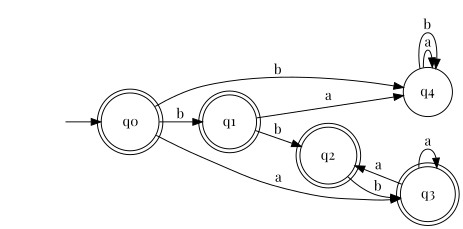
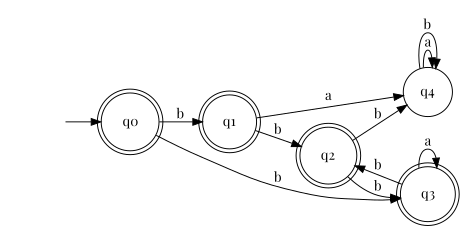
  digraph {
    fontname="Playfair Display"
    rankdir=LR
    node [fontname="Playfair Display" shape=doublecircle]
    edge [fontname="Playfair Display"]
    n1 [label=<<TABLE BORDER="0" CELLBORDER="0" CELLSPACING="0"><TR><TD>q4</TD></TR></TABLE>> shape=circle]
    n2 [label=<<TABLE BORDER="0" CELLBORDER="0" CELLSPACING="0"><TR><TD>q3</TD></TR></TABLE>>]
    n3 [label=<<TABLE BORDER="0" CELLBORDER="0" CELLSPACING="0"><TR><TD>q2</TD></TR></TABLE>>]
    n4 [label=<<TABLE BORDER="0" CELLBORDER="0" CELLSPACING="0"><TR><TD>q1</TD></TR></TABLE>>]
    n5 [label=<<TABLE BORDER="0" CELLBORDER="0" CELLSPACING="0"><TR><TD>q0</TD></TR></TABLE>>]
    n6 [label=<<TABLE BORDER="0" CELLBORDER="" CELLSPACING="0"><TR><TD>_nil</TD></TR></TABLE>> style=invis shape=""]
    n1 -> n1 [label=a]
    n1 -> n1 [label=b]
    n2 -> n2 [label=a]
-   n2 -> n3 [label=a]
-   n5 -> n1 [label=b]
+   n2 -> n3 [label=b]
+   n3 -> n1 [label=b]
    n3 -> n2 [label=b]
    n4 -> n1 [label=a]
    n4 -> n3 [label=b]
-   n5 -> n2 [label=a]
+   n5 -> n2 [label=b]
    n5 -> n4 [label=b]
    n6 -> n5
  }
